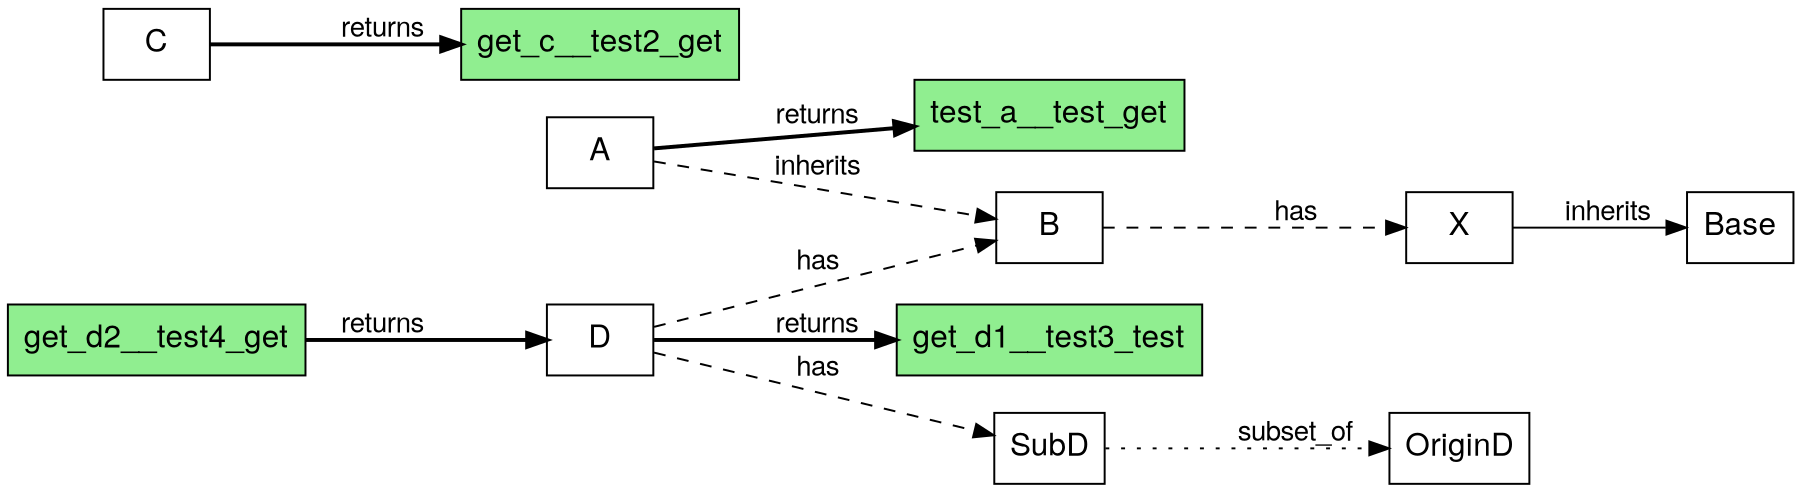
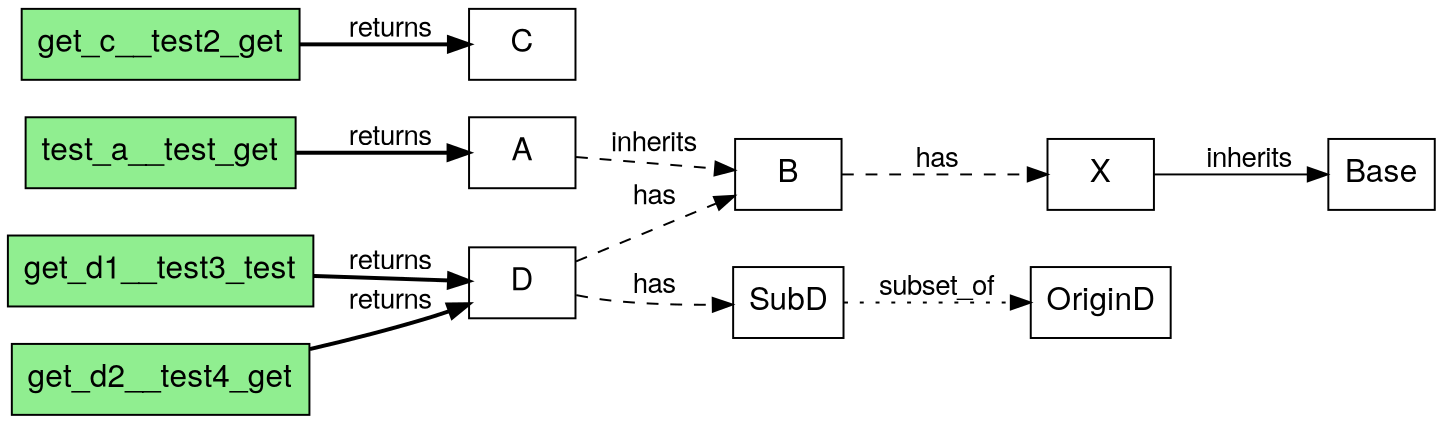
  digraph {
    fontname="Helvetica,Arial,sans-serif"
    rankdir=LR
    node [fontname="Helvetica,Arial,sans-serif" fontsize=16 shape=record]
    edge [fontname="Helvetica,Arial,sans-serif" style=bold]
    n1 [fillcolor=lightgreen label=test_a__test_get style=filled]
    n2 [label=A]
    n3 [label=B]
    n4 [fillcolor=lightgreen label=get_c__test2_get style=filled]
    n5 [label=C]
    n6 [fillcolor=lightgreen label=get_d1__test3_test style=filled]
    n7 [label=D]
    n8 [label=SubD]
    n9 [fillcolor=lightgreen label=get_d2__test4_get style=filled]
    n10 [label=X]
    n11 [label=Base]
    n12 [label=OriginD]
-   n2 -> n1 [label=returns]
+   n1 -> n2 [label=returns]
    n2 -> n3 [label=inherits style=dashed]
    n3 -> n10 [label=has style=dashed]
-   n5 -> n4 [label=returns]
-   n7 -> n6 [label=returns]
+   n4 -> n5 [label=returns]
+   n6 -> n7 [label=returns]
    n7 -> n3 [label=has style=dashed]
    n7 -> n8 [label=has style=dashed]
    n8 -> n12 [label=subset_of style=dotted]
    n9 -> n7 [label=returns]
    n10 -> n11 [label=inherits style=solid]
  }
